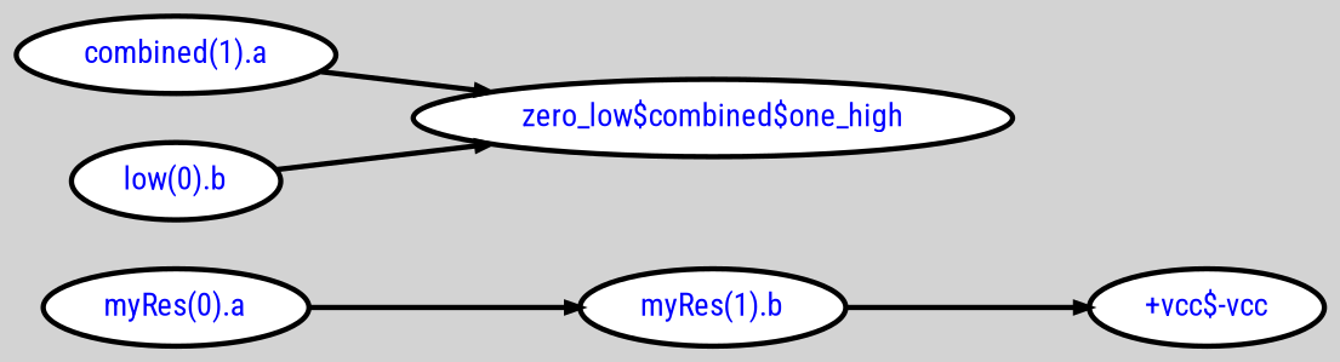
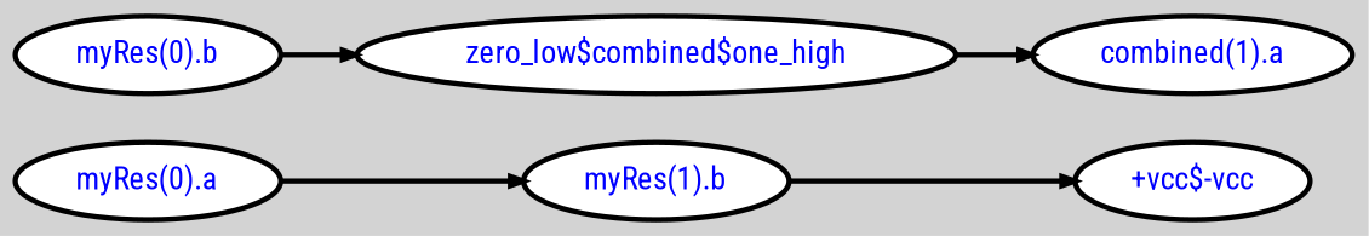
  digraph {
    bgcolor=lightgrey
    fontname="Roboto Condensed"
    ordering=out
    rankdir=LR
    ranksep=.4
    node [color=black fillcolor=white fixedsize=false fontcolor=blue fontname="Roboto Condensed" fontsize=12 style="filled, solid, bold"]
    edge [arrowsize=.5 color=black fontname="Roboto Condensed" style=bold]
    n1 [height=.25 label="+vcc$-vcc" width=.25]
    n2 [height=.25 label="zero_low$combined$one_high" width=.25]
    n3 [height=.25 label="combined(1).a" width=.25]
    n4 [height=.25 label="myRes(1).b" width=.25]
    n5 [height=.25 label="myRes(0).a" width=.25]
-   n6 [height=.25 label="low(0).b" width=.25]
-   n3 -> n2
+   n6 [height=.25 label="myRes(0).b" width=.25]
+   n2 -> n3
    n4 -> n1
    n5 -> n4
    n6 -> n2
  }
